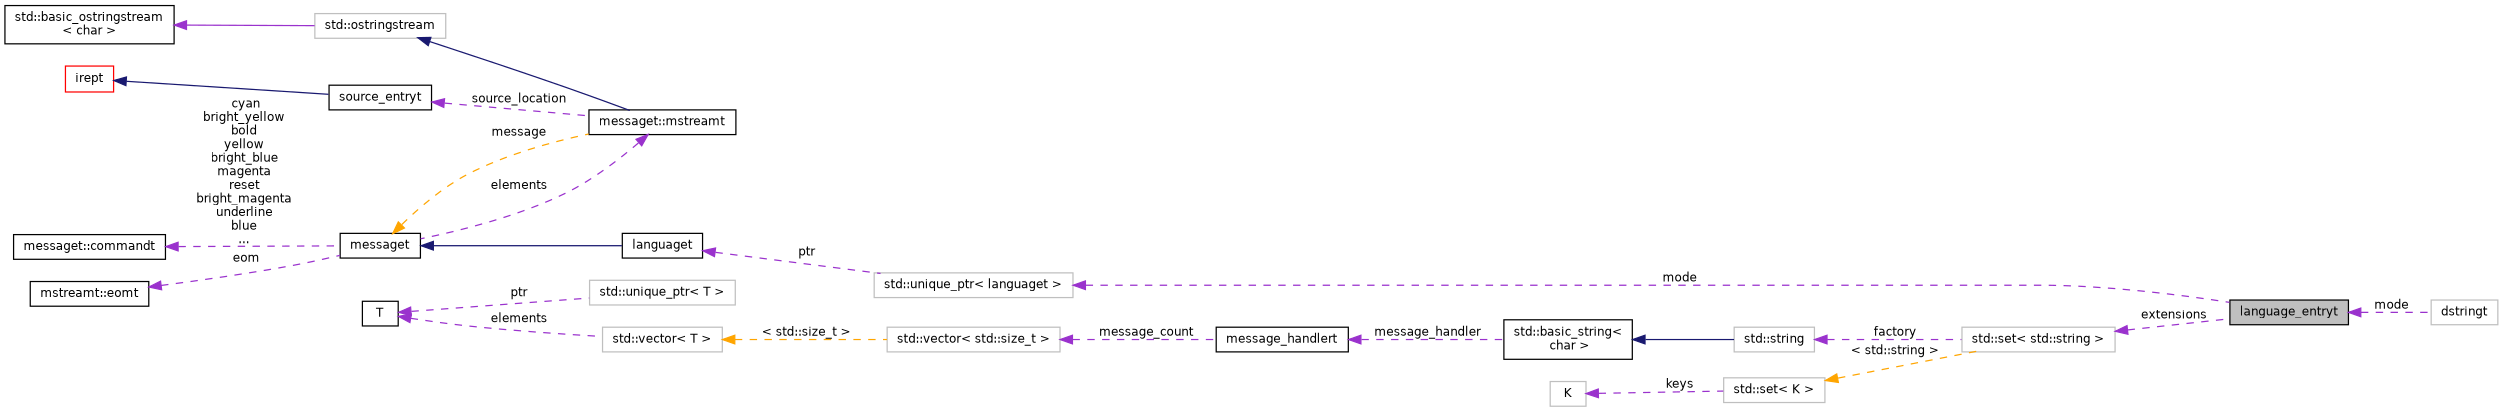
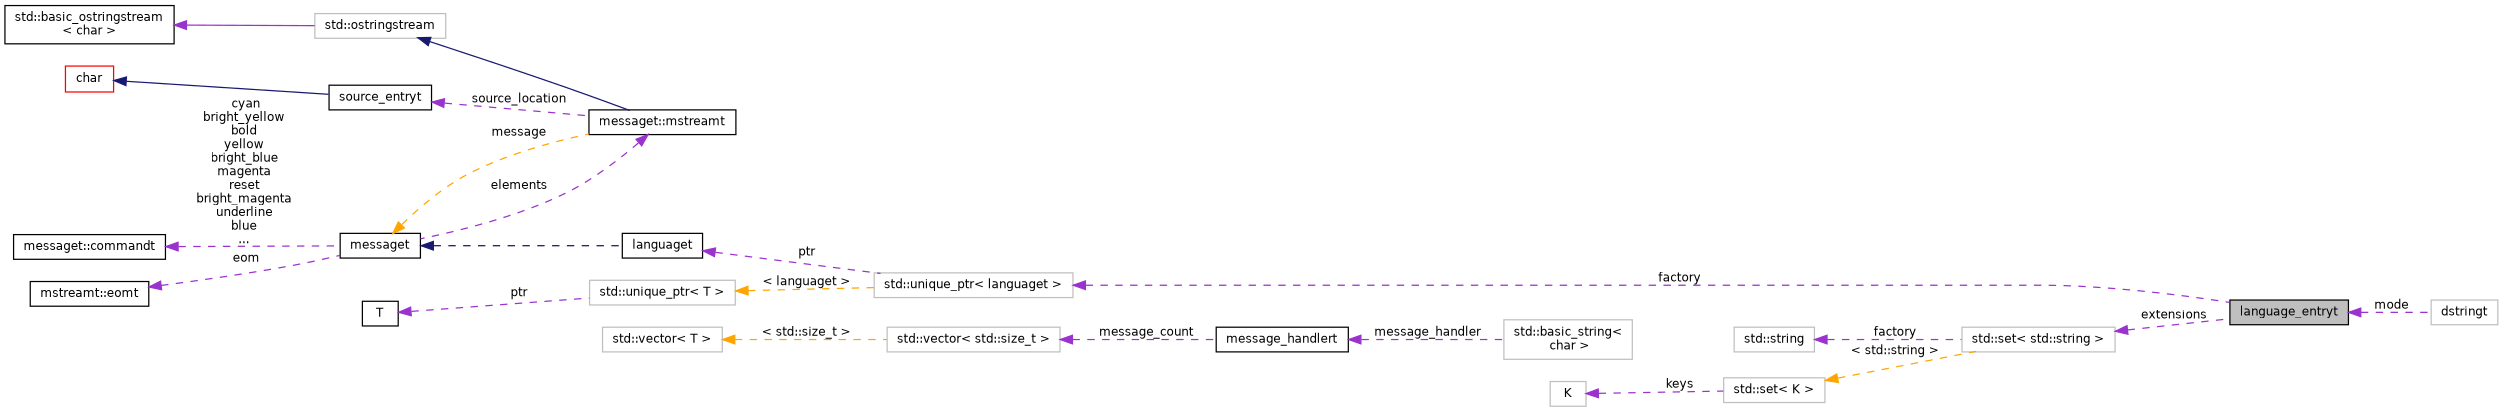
  digraph {
    rankdir=LR
    node [color=grey75 fontname=Helvetica fontsize=10 shape=record]
    edge [color=darkorchid3 dir=back fontname=Helvetica fontsize=10 labelfontname=Helvetica labelfontsize=10 style=dashed]
    n1 [color=black fillcolor=grey75 fontcolor=black height=0.2 label=language_entryt style=filled width=0.4]
    n2 [height=0.2 label=dstringt width=0.4]
    n3 [height=0.2 label="std::unique_ptr\< languaget \>" width=0.4]
    n4 [color=black height=0.2 label=languaget width=0.4]
    n5 [color=black height=0.2 label=messaget width=0.4]
    n6 [color=black height=0.2 label="messaget::mstreamt" width=0.4]
    n7 [color=black height=0.2 label=message_handlert width=0.4]
-   n8 [color=black height=0.2 label="std::basic_string\<\l char \>" width=0.4]
+   n8 [height=0.2 label="std::basic_string\<\l char \>" width=0.4]
    n9 [height=0.2 label="std::vector\< std::size_t \>" width=0.4]
    n10 [height=0.2 label="std::vector\< T \>" width=0.4]
    n11 [color=black height=0.2 label=T width=0.4]
    n12 [height=0.2 label="std::unique_ptr\< T \>" width=0.4]
    n13 [color=black height=0.2 label="messaget::commandt" width=0.4]
    n14 [height=0.2 label="std::ostringstream" width=0.4]
    n15 [color=black height=0.2 label="std::basic_ostringstream\l\< char \>" width=0.4]
    n16 [color=black height=0.2 label=source_entryt width=0.4]
-   n17 [color=red height=0.2 label=irept width=0.4]
+   n17 [color=red height=0.2 label=char width=0.4]
    n18 [color=black height=0.2 label="mstreamt::eomt" width=0.4]
    n19 [height=0.2 label="std::set\< std::string \>" width=0.4]
    n20 [height=0.2 label="std::string" width=0.4]
    n21 [height=0.2 label="std::set\< K \>" width=0.4]
    n22 [height=0.2 label=K width=0.4]
    n1 -> n2 [label=" mode"]
-   n3 -> n1 [label=" mode"]
+   n3 -> n1 [label=" factory"]
    n4 -> n3 [label=" ptr"]
-   n5 -> n4 [color=midnightblue style=solid]
+   n5 -> n4 [color=midnightblue]
    n5 -> n6 [color=orange label=" message"]
    n6 -> n5 [label=" elements"]
    n7 -> n8 [label=" message_handler"]
-   n8 -> n20 [color=midnightblue style=solid]
    n9 -> n7 [label=" message_count"]
    n10 -> n9 [color=orange label=" \< std::size_t \>"]
-   n11 -> n10 [label=" elements"]
    n11 -> n12 [label=" ptr"]
+   n12 -> n3 [color=orange label=" \< languaget \>"]
    n13 -> n5 [label=" cyan\nbright_yellow\nbold\nyellow\nbright_blue\nmagenta\nreset\nbright_magenta\nunderline\nblue\n..."]
    n14 -> n6 [color=midnightblue style=solid]
    n15 -> n14 [style=solid]
    n16 -> n6 [label=" source_location"]
    n17 -> n16 [color=midnightblue style=solid]
    n18 -> n5 [label=" eom"]
    n19 -> n1 [label=" extensions"]
    n20 -> n19 [label=" factory"]
    n21 -> n19 [color=orange label=" \< std::string \>"]
    n22 -> n21 [label=" keys"]
  }
